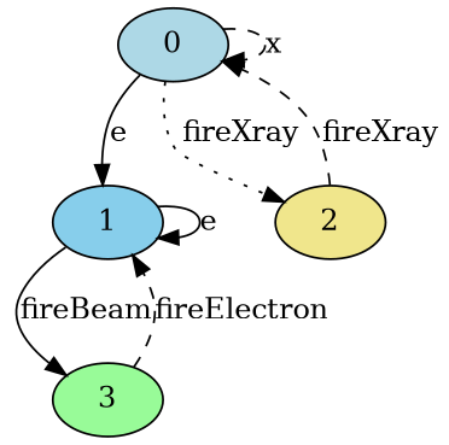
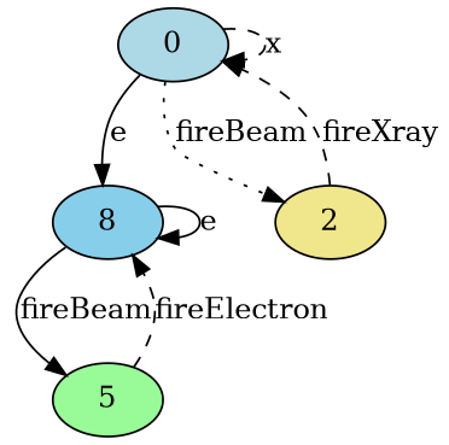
  digraph {
    node [style=filled]
    edge [style=dashed]
    0 [fillcolor=lightblue]
-   1 [fillcolor=skyblue]
+   1 [fillcolor=skyblue label=8]
    2 [fillcolor=khaki]
-   3 [fillcolor=palegreen]
+   3 [fillcolor=palegreen label=5]
    0 -> 0 [label=x]
    0 -> 1 [label=e style=solid]
-   0 -> 2 [label=fireXray style=dotted]
+   0 -> 2 [label=fireBeam style=dotted]
    1 -> 1 [label=e style=solid]
    1 -> 3 [label=fireBeam style=solid]
    2 -> 0 [label=fireXray]
    3 -> 1 [label=fireElectron]
  }
